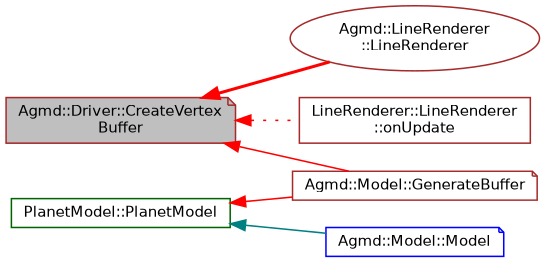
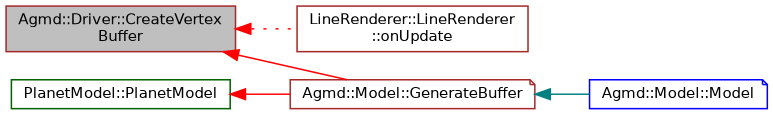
  digraph {
    rankdir=LR
    node [color=brown fillcolor=white fontname=Helvetica fontsize=10 shape=note style=filled]
    edge [color=red dir=back fontname=Helvetica fontsize=10 labelfontname=Helvetica labelfontsize=10 style=solid]
-   n1 [fillcolor=grey75 fontcolor=black height=0.2 label="Agmd::Driver::CreateVertex\lBuffer" width=0.4]
-   n2 [height=0.2 label="Agmd::LineRenderer\l::LineRenderer" shape=ellipse width=0.4]
+   n1 [fillcolor=grey75 fontcolor=black height=0.2 label="Agmd::Driver::CreateVertex\lBuffer" shape=box width=0.4]
    n3 [height=0.2 label="LineRenderer::LineRenderer\l::onUpdate" shape=box width=0.4]
    n4 [height=0.2 label="Agmd::Model::GenerateBuffer" width=0.4]
    n5 [color=blue height=0.2 label="Agmd::Model::Model" width=0.4]
    n6 [color=darkgreen height=0.2 label="PlanetModel::PlanetModel" shape=box width=0.4]
-   n1 -> n2 [style=bold]
    n1 -> n3 [style=dotted]
    n1 -> n4
-   n6 -> n5 [color=teal]
+   n4 -> n5 [color=teal]
    n6 -> n4
  }
